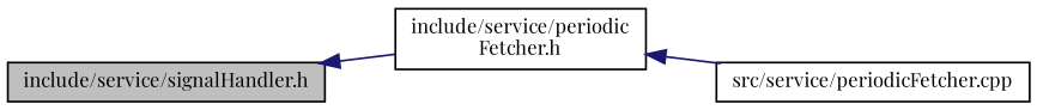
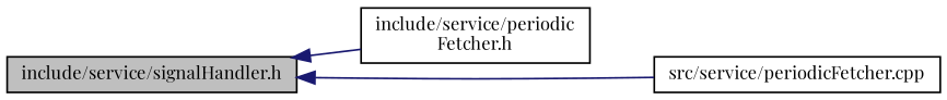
  digraph {
    fontname="Playfair Display"
    rankdir=LR
    node [color=black fillcolor=white fontname="Playfair Display" fontsize=10 shape=record style=filled]
    edge [color=midnightblue dir=back fontname="Playfair Display" fontsize=10 labelfontname=Helvetica labelfontsize=10 style=solid]
    n1 [fillcolor=grey75 fontcolor=black height=0.2 label="include/service/signalHandler.h" width=0.4]
    n2 [height=0.2 label="include/service/periodic\lFetcher.h" width=0.4]
    n3 [height=0.2 label="src/service/periodicFetcher.cpp" width=0.4]
    n1 -> n2
-   n2 -> n3
+   n1 -> n3
  }
